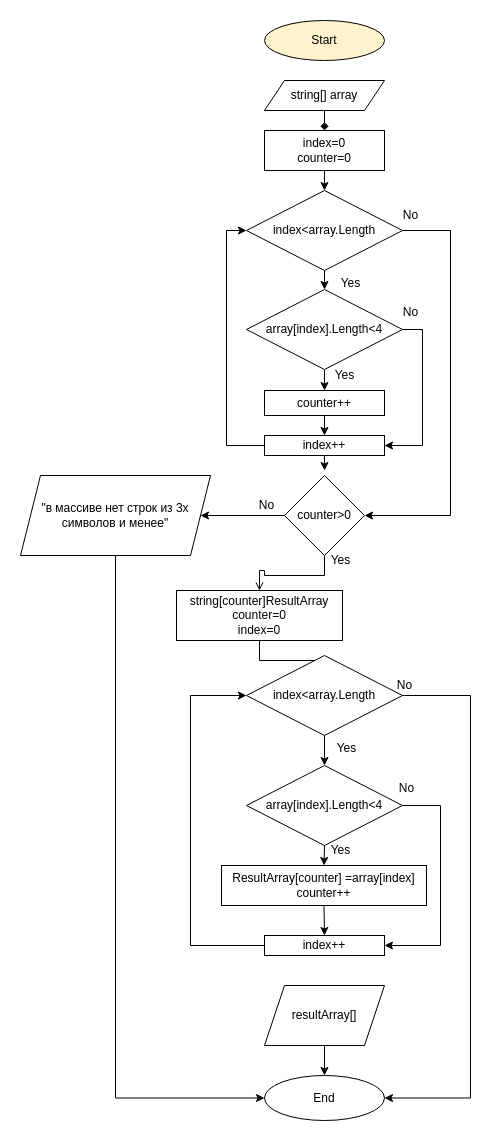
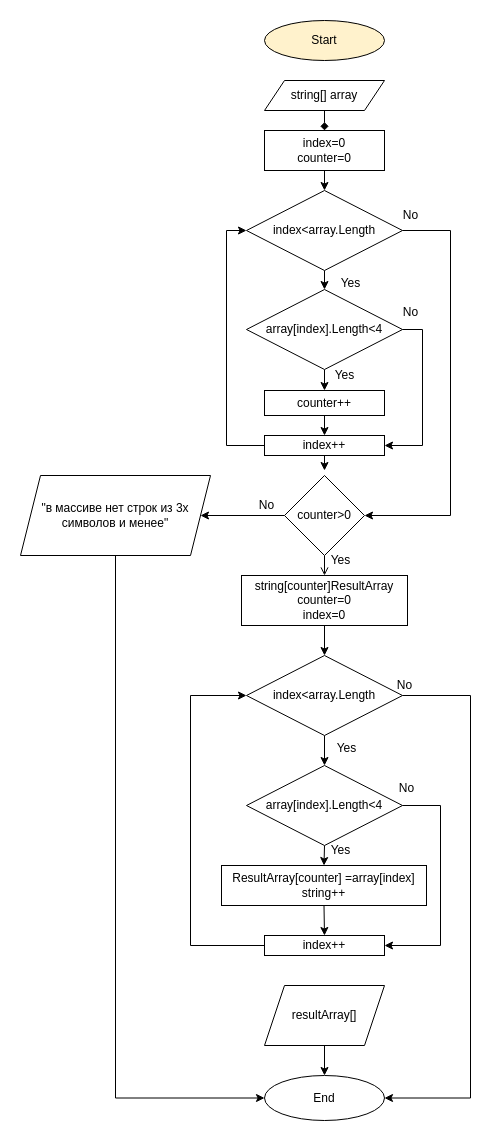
  <mxCell id="0" />
  <mxCell id="1" parent="0" />
  <mxCell id="2" value="Start" style="ellipse;whiteSpace=wrap;html=1;fillColor=#fff2cc;" vertex="1" parent="1"><mxGeometry x="264" y="20" width="120" height="40" as="geometry" /></mxCell>
  <mxCell id="3" style="edgeStyle=orthogonalEdgeStyle;rounded=0;orthogonalLoop=1;jettySize=auto;html=1;exitX=0.5;exitY=1;exitDx=0;exitDy=0;entryX=0.5;entryY=0;entryDx=0;entryDy=0;" edge="1" parent="1" source="4" target="9"><mxGeometry relative="1" as="geometry" /></mxCell>
  <mxCell id="4" value="index=0&lt;br&gt;counter=0" style="rounded=0;whiteSpace=wrap;html=1;" vertex="1" parent="1"><mxGeometry x="264" y="130" width="120" height="40" as="geometry" /></mxCell>
  <mxCell id="5" style="edgeStyle=orthogonalEdgeStyle;rounded=0;orthogonalLoop=1;jettySize=auto;html=1;exitX=0.5;exitY=1;exitDx=0;exitDy=0;entryX=0.5;entryY=0;entryDx=0;entryDy=0;endArrow=diamond;" edge="1" parent="1" source="6" target="4"><mxGeometry relative="1" as="geometry" /></mxCell>
  <mxCell id="6" value="string[] array" style="shape=parallelogram;perimeter=parallelogramPerimeter;whiteSpace=wrap;html=1;fixedSize=1;" vertex="1" parent="1"><mxGeometry x="264" y="80" width="120" height="30" as="geometry" /></mxCell>
  <mxCell id="7" style="edgeStyle=orthogonalEdgeStyle;rounded=0;orthogonalLoop=1;jettySize=auto;html=1;exitX=0.5;exitY=1;exitDx=0;exitDy=0;entryX=0.5;entryY=0;entryDx=0;entryDy=0;" edge="1" parent="1" source="9" target="12"><mxGeometry relative="1" as="geometry" /></mxCell>
  <mxCell id="8" style="edgeStyle=orthogonalEdgeStyle;rounded=0;orthogonalLoop=1;jettySize=auto;html=1;exitX=1;exitY=0.5;exitDx=0;exitDy=0;entryX=1;entryY=0.5;entryDx=0;entryDy=0;" edge="1" parent="1" source="9" target="23"><mxGeometry relative="1" as="geometry"><mxPoint x="460" y="600" as="targetPoint" /><Array as="points"><mxPoint x="450" y="230" /><mxPoint x="450" y="515" /></Array></mxGeometry></mxCell>
  <mxCell id="9" value="index&amp;lt;array.Length" style="rhombus;whiteSpace=wrap;html=1;" vertex="1" parent="1"><mxGeometry x="246" y="190" width="156" height="80" as="geometry" /></mxCell>
  <mxCell id="10" style="edgeStyle=orthogonalEdgeStyle;rounded=0;orthogonalLoop=1;jettySize=auto;html=1;exitX=0.5;exitY=1;exitDx=0;exitDy=0;entryX=0.5;entryY=0;entryDx=0;entryDy=0;" edge="1" parent="1" source="12" target="14"><mxGeometry relative="1" as="geometry" /></mxCell>
  <mxCell id="11" style="edgeStyle=orthogonalEdgeStyle;rounded=0;orthogonalLoop=1;jettySize=auto;html=1;exitX=1;exitY=0.5;exitDx=0;exitDy=0;entryX=1;entryY=0.5;entryDx=0;entryDy=0;" edge="1" parent="1" source="12" target="19"><mxGeometry relative="1" as="geometry" /></mxCell>
  <mxCell id="12" value="array[index].Length&amp;lt;4" style="rhombus;whiteSpace=wrap;html=1;" vertex="1" parent="1"><mxGeometry x="246" y="289" width="156" height="80" as="geometry" /></mxCell>
  <mxCell id="13" style="edgeStyle=orthogonalEdgeStyle;rounded=0;orthogonalLoop=1;jettySize=auto;html=1;exitX=0.5;exitY=1;exitDx=0;exitDy=0;entryX=0.5;entryY=0;entryDx=0;entryDy=0;" edge="1" parent="1" source="14" target="19"><mxGeometry relative="1" as="geometry" /></mxCell>
  <mxCell id="14" value="counter++" style="rounded=0;whiteSpace=wrap;html=1;" vertex="1" parent="1"><mxGeometry x="264" y="390" width="120" height="25" as="geometry" /></mxCell>
  <mxCell id="15" value="Yes" style="text;html=1;align=center;verticalAlign=middle;resizable=0;points=[];autosize=1;strokeColor=none;fillColor=none;" vertex="1" parent="1"><mxGeometry x="330" y="268" width="40" height="30" as="geometry" /></mxCell>
  <mxCell id="16" value="Yes" style="text;html=1;align=center;verticalAlign=middle;resizable=0;points=[];autosize=1;strokeColor=none;fillColor=none;" vertex="1" parent="1"><mxGeometry x="324" y="360" width="40" height="30" as="geometry" /></mxCell>
  <mxCell id="17" style="edgeStyle=orthogonalEdgeStyle;rounded=0;orthogonalLoop=1;jettySize=auto;html=1;exitX=0;exitY=0.5;exitDx=0;exitDy=0;entryX=0;entryY=0.5;entryDx=0;entryDy=0;" edge="1" parent="1" source="19" target="9"><mxGeometry relative="1" as="geometry" /></mxCell>
  <mxCell id="18" style="edgeStyle=orthogonalEdgeStyle;rounded=0;orthogonalLoop=1;jettySize=auto;html=1;exitX=0.5;exitY=1;exitDx=0;exitDy=0;" edge="1" parent="1" source="19"><mxGeometry relative="1" as="geometry"><mxPoint x="324" y="470" as="targetPoint" /></mxGeometry></mxCell>
  <mxCell id="19" value="index++" style="rounded=0;whiteSpace=wrap;html=1;" vertex="1" parent="1"><mxGeometry x="264" y="435" width="120" height="20" as="geometry" /></mxCell>
  <mxCell id="20" value="No" style="text;html=1;align=center;verticalAlign=middle;resizable=0;points=[];autosize=1;strokeColor=none;fillColor=none;" vertex="1" parent="1"><mxGeometry x="390" y="297" width="40" height="30" as="geometry" /></mxCell>
  <mxCell id="21" style="edgeStyle=orthogonalEdgeStyle;rounded=0;orthogonalLoop=1;jettySize=auto;html=1;exitX=0.5;exitY=1;exitDx=0;exitDy=0;entryX=0.5;entryY=0;entryDx=0;entryDy=0;endArrow=open;" edge="1" parent="1" source="23" target="26"><mxGeometry relative="1" as="geometry" /></mxCell>
  <mxCell id="22" style="edgeStyle=orthogonalEdgeStyle;rounded=0;orthogonalLoop=1;jettySize=auto;html=1;exitX=0;exitY=0.5;exitDx=0;exitDy=0;" edge="1" parent="1" source="23" target="43"><mxGeometry relative="1" as="geometry" /></mxCell>
  <mxCell id="23" value="counter&amp;gt;0" style="rhombus;whiteSpace=wrap;html=1;" vertex="1" parent="1"><mxGeometry x="284" y="475" width="80" height="80" as="geometry" /></mxCell>
  <mxCell id="24" value="No" style="text;html=1;align=center;verticalAlign=middle;resizable=0;points=[];autosize=1;strokeColor=none;fillColor=none;" vertex="1" parent="1"><mxGeometry x="390" y="200" width="40" height="30" as="geometry" /></mxCell>
  <mxCell id="25" style="edgeStyle=orthogonalEdgeStyle;rounded=0;orthogonalLoop=1;jettySize=auto;html=1;exitX=0.5;exitY=1;exitDx=0;exitDy=0;entryX=0.5;entryY=0;entryDx=0;entryDy=0;" edge="1" parent="1" source="26" target="29"><mxGeometry relative="1" as="geometry"><mxPoint x="324" y="645" as="targetPoint" /></mxGeometry></mxCell>
- <mxCell id="26" value="string[counter]ResultArray&lt;br&gt;counter=0&lt;br&gt;index=0" style="rounded=0;whiteSpace=wrap;html=1;" vertex="1" parent="1"><mxGeometry x="176" y="590" width="166" height="50" as="geometry" /></mxCell>
+ <mxCell id="26" value="string[counter]ResultArray&lt;br&gt;counter=0&lt;br&gt;index=0" style="rounded=0;whiteSpace=wrap;html=1;" vertex="1" parent="1"><mxGeometry x="241" y="575" width="166" height="50" as="geometry" /></mxCell>
  <mxCell id="27" style="edgeStyle=orthogonalEdgeStyle;rounded=0;orthogonalLoop=1;jettySize=auto;html=1;exitX=0.5;exitY=1;exitDx=0;exitDy=0;entryX=0.5;entryY=0;entryDx=0;entryDy=0;" edge="1" parent="1" source="29" target="32"><mxGeometry relative="1" as="geometry" /></mxCell>
  <mxCell id="28" style="edgeStyle=orthogonalEdgeStyle;rounded=0;orthogonalLoop=1;jettySize=auto;html=1;exitX=1;exitY=0.5;exitDx=0;exitDy=0;entryX=1;entryY=0.5;entryDx=0;entryDy=0;" edge="1" parent="1" source="29" target="46"><mxGeometry relative="1" as="geometry"><Array as="points"><mxPoint x="470" y="695" /><mxPoint x="470" y="1098" /></Array></mxGeometry></mxCell>
  <mxCell id="29" value="index&amp;lt;array.Length" style="rhombus;whiteSpace=wrap;html=1;" vertex="1" parent="1"><mxGeometry x="246" y="655" width="156" height="80" as="geometry" /></mxCell>
  <mxCell id="30" style="edgeStyle=orthogonalEdgeStyle;rounded=0;orthogonalLoop=1;jettySize=auto;html=1;exitX=0.5;exitY=1;exitDx=0;exitDy=0;entryX=0.5;entryY=0;entryDx=0;entryDy=0;" edge="1" parent="1" source="32" target="34"><mxGeometry relative="1" as="geometry" /></mxCell>
  <mxCell id="31" style="edgeStyle=orthogonalEdgeStyle;rounded=0;orthogonalLoop=1;jettySize=auto;html=1;exitX=1;exitY=0.5;exitDx=0;exitDy=0;entryX=1;entryY=0.5;entryDx=0;entryDy=0;" edge="1" parent="1" source="32" target="38"><mxGeometry relative="1" as="geometry"><Array as="points"><mxPoint x="440" y="805" /><mxPoint x="440" y="945" /></Array></mxGeometry></mxCell>
  <mxCell id="32" value="array[index].Length&amp;lt;4" style="rhombus;whiteSpace=wrap;html=1;" vertex="1" parent="1"><mxGeometry x="246" y="765" width="156" height="80" as="geometry" /></mxCell>
  <mxCell id="33" style="edgeStyle=orthogonalEdgeStyle;rounded=0;orthogonalLoop=1;jettySize=auto;html=1;exitX=0.5;exitY=1;exitDx=0;exitDy=0;entryX=0.5;entryY=0;entryDx=0;entryDy=0;" edge="1" parent="1" source="34" target="38"><mxGeometry relative="1" as="geometry" /></mxCell>
- <mxCell id="34" value="ResultArray[counter] =array[index]&lt;br&gt;counter++" style="rounded=0;whiteSpace=wrap;html=1;" vertex="1" parent="1"><mxGeometry x="221" y="865" width="205" height="40" as="geometry" /></mxCell>
+ <mxCell id="34" value="ResultArray[counter] =array[index]&lt;br&gt;string++" style="rounded=0;whiteSpace=wrap;html=1;" vertex="1" parent="1"><mxGeometry x="221" y="865" width="205" height="40" as="geometry" /></mxCell>
  <mxCell id="35" value="Yes" style="text;html=1;align=center;verticalAlign=middle;resizable=0;points=[];autosize=1;strokeColor=none;fillColor=none;" vertex="1" parent="1"><mxGeometry x="326" y="733" width="40" height="30" as="geometry" /></mxCell>
  <mxCell id="36" value="Yes" style="text;html=1;align=center;verticalAlign=middle;resizable=0;points=[];autosize=1;strokeColor=none;fillColor=none;" vertex="1" parent="1"><mxGeometry x="320" y="835" width="40" height="30" as="geometry" /></mxCell>
  <mxCell id="37" style="edgeStyle=orthogonalEdgeStyle;rounded=0;orthogonalLoop=1;jettySize=auto;html=1;exitX=0;exitY=0.5;exitDx=0;exitDy=0;entryX=0;entryY=0.5;entryDx=0;entryDy=0;" edge="1" parent="1" source="38" target="29"><mxGeometry relative="1" as="geometry"><Array as="points"><mxPoint x="190" y="945" /><mxPoint x="190" y="695" /></Array></mxGeometry></mxCell>
  <mxCell id="38" value="index++" style="rounded=0;whiteSpace=wrap;html=1;" vertex="1" parent="1"><mxGeometry x="264" y="935" width="120" height="20" as="geometry" /></mxCell>
  <mxCell id="39" value="No" style="text;html=1;align=center;verticalAlign=middle;resizable=0;points=[];autosize=1;strokeColor=none;fillColor=none;" vertex="1" parent="1"><mxGeometry x="386" y="773" width="40" height="30" as="geometry" /></mxCell>
  <mxCell id="40" value="No" style="text;html=1;align=center;verticalAlign=middle;resizable=0;points=[];autosize=1;strokeColor=none;fillColor=none;" vertex="1" parent="1"><mxGeometry x="384" y="670" width="40" height="30" as="geometry" /></mxCell>
  <mxCell id="41" value="Yes" style="text;html=1;align=center;verticalAlign=middle;resizable=0;points=[];autosize=1;strokeColor=none;fillColor=none;" vertex="1" parent="1"><mxGeometry x="320" y="545" width="40" height="30" as="geometry" /></mxCell>
  <mxCell id="42" style="edgeStyle=orthogonalEdgeStyle;rounded=0;orthogonalLoop=1;jettySize=auto;html=1;exitX=0.5;exitY=1;exitDx=0;exitDy=0;entryX=0;entryY=0.5;entryDx=0;entryDy=0;" edge="1" parent="1" source="43" target="46"><mxGeometry relative="1" as="geometry" /></mxCell>
  <mxCell id="43" value="&quot;в массиве нет строк из 3х символов и менее&quot;" style="shape=parallelogram;perimeter=parallelogramPerimeter;whiteSpace=wrap;html=1;fixedSize=1;" vertex="1" parent="1"><mxGeometry x="20" y="475" width="190" height="80" as="geometry" /></mxCell>
  <mxCell id="44" style="edgeStyle=orthogonalEdgeStyle;rounded=0;orthogonalLoop=1;jettySize=auto;html=1;exitX=0.5;exitY=1;exitDx=0;exitDy=0;" edge="1" parent="1" source="45"><mxGeometry relative="1" as="geometry"><mxPoint x="324" y="1075" as="targetPoint" /></mxGeometry></mxCell>
  <mxCell id="45" value="resultArray[]" style="shape=parallelogram;perimeter=parallelogramPerimeter;whiteSpace=wrap;html=1;fixedSize=1;" vertex="1" parent="1"><mxGeometry x="264" y="985" width="120" height="60" as="geometry" /></mxCell>
  <mxCell id="46" value="End" style="ellipse;whiteSpace=wrap;html=1;" vertex="1" parent="1"><mxGeometry x="264" y="1075" width="120" height="45" as="geometry" /></mxCell>
  <mxCell id="47" value="No" style="text;html=1;align=center;verticalAlign=middle;resizable=0;points=[];autosize=1;strokeColor=none;fillColor=none;" vertex="1" parent="1"><mxGeometry x="246" y="490" width="40" height="30" as="geometry" /></mxCell>
